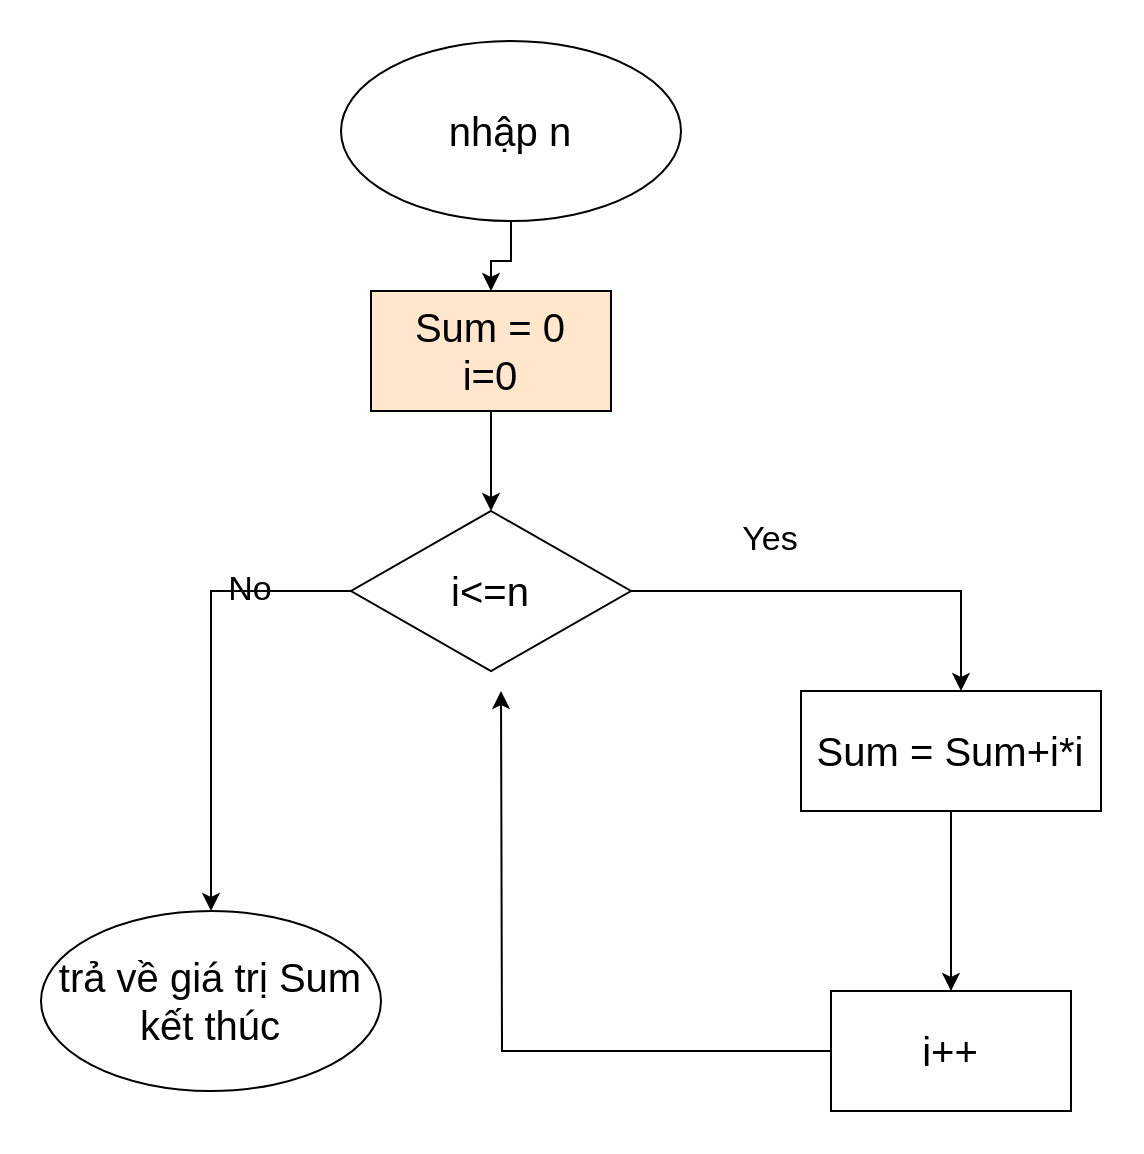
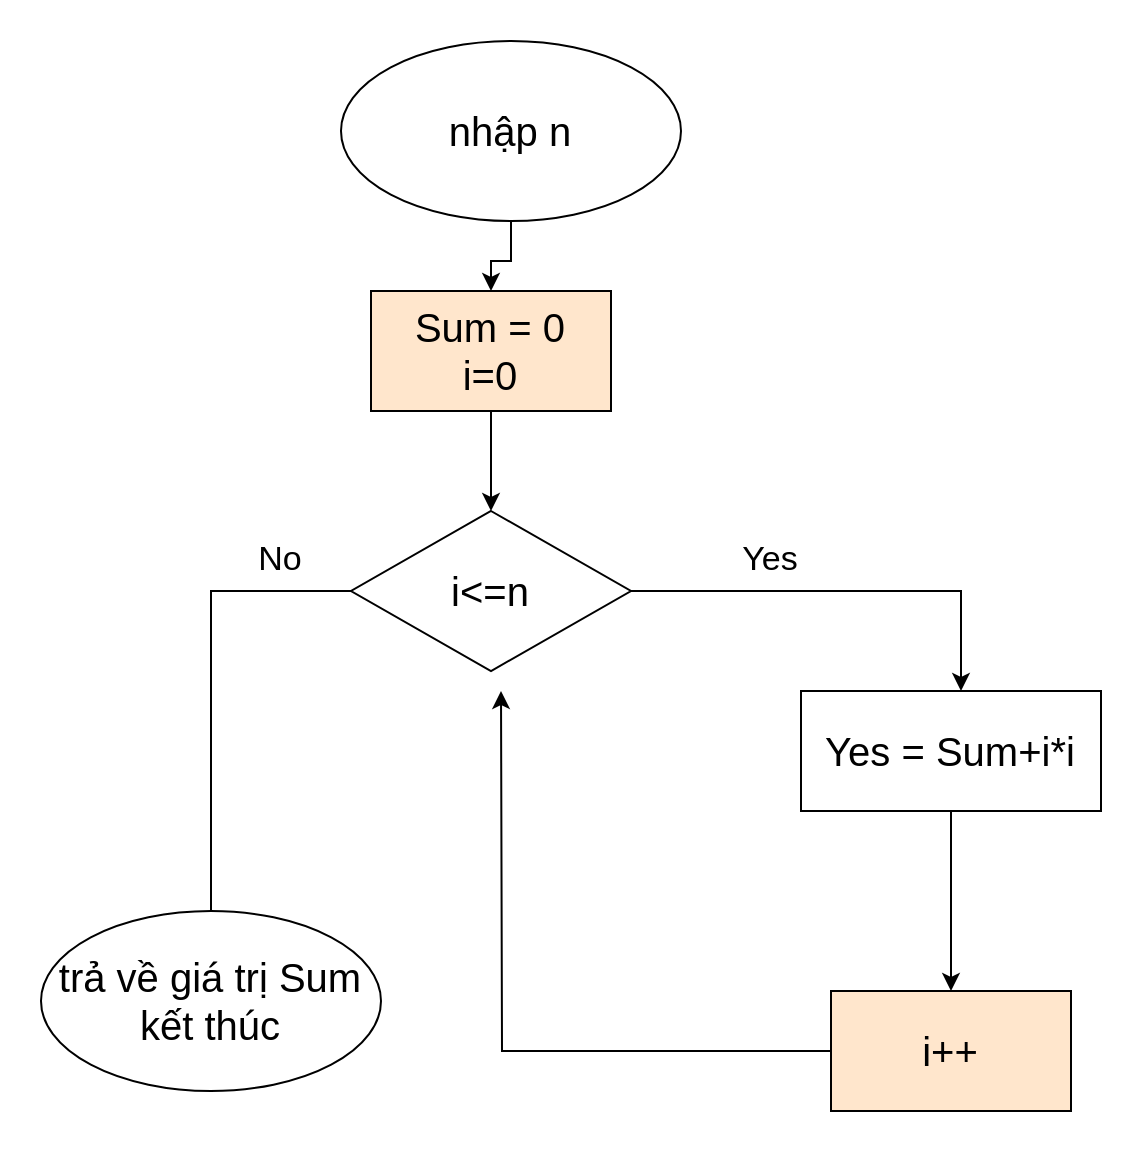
  <mxCell id="0" />
  <mxCell id="1" parent="0" />
  <mxCell id="2" value="" style="edgeStyle=orthogonalEdgeStyle;rounded=0;orthogonalLoop=1;jettySize=auto;html=1;" edge="1" parent="1" source="3" target="5"><mxGeometry relative="1" as="geometry" /></mxCell>
  <mxCell id="3" value="nhập n" style="ellipse;whiteSpace=wrap;html=1;fontSize=20;" vertex="1" parent="1"><mxGeometry x="170" y="20" width="170" height="90" as="geometry" /></mxCell>
  <mxCell id="4" value="" style="edgeStyle=orthogonalEdgeStyle;rounded=0;orthogonalLoop=1;jettySize=auto;html=1;" edge="1" parent="1" source="5" target="8"><mxGeometry relative="1" as="geometry" /></mxCell>
  <mxCell id="5" value="Sum = 0&lt;br&gt;i=0" style="rounded=0;whiteSpace=wrap;html=1;fontSize=20;fillColor=#ffe6cc;" vertex="1" parent="1"><mxGeometry x="185" y="145" width="120" height="60" as="geometry" /></mxCell>
  <mxCell id="6" value="" style="edgeStyle=orthogonalEdgeStyle;rounded=0;orthogonalLoop=1;jettySize=auto;html=1;" edge="1" parent="1" source="8" target="10"><mxGeometry relative="1" as="geometry"><Array as="points"><mxPoint x="480" y="295" /></Array></mxGeometry></mxCell>
- <mxCell id="7" style="edgeStyle=orthogonalEdgeStyle;rounded=0;orthogonalLoop=1;jettySize=auto;html=1;exitX=0;exitY=0.5;exitDx=0;exitDy=0;entryX=0.5;entryY=0;entryDx=0;entryDy=0;" edge="1" parent="1" source="8" target="16"><mxGeometry relative="1" as="geometry" /></mxCell>
+ <mxCell id="7" style="edgeStyle=orthogonalEdgeStyle;rounded=0;orthogonalLoop=1;jettySize=auto;html=1;exitX=0;exitY=0.5;exitDx=0;exitDy=0;entryX=0.5;entryY=0;entryDx=0;entryDy=0;endArrow=none;" edge="1" parent="1" source="8" target="16"><mxGeometry relative="1" as="geometry" /></mxCell>
  <mxCell id="8" value="i&amp;lt;=n" style="rhombus;whiteSpace=wrap;html=1;fontSize=20;" vertex="1" parent="1"><mxGeometry x="175" y="255" width="140" height="80" as="geometry" /></mxCell>
  <mxCell id="9" value="" style="edgeStyle=orthogonalEdgeStyle;rounded=0;orthogonalLoop=1;jettySize=auto;html=1;" edge="1" parent="1" source="10" target="13"><mxGeometry relative="1" as="geometry" /></mxCell>
- <mxCell id="10" value="Sum = Sum+i*i" style="rounded=0;whiteSpace=wrap;html=1;fontSize=20;" vertex="1" parent="1"><mxGeometry x="400" y="345" width="150" height="60" as="geometry" /></mxCell>
+ <mxCell id="10" value="Yes = Sum+i*i" style="rounded=0;whiteSpace=wrap;html=1;fontSize=20;" vertex="1" parent="1"><mxGeometry x="400" y="345" width="150" height="60" as="geometry" /></mxCell>
  <mxCell id="11" style="edgeStyle=orthogonalEdgeStyle;rounded=0;orthogonalLoop=1;jettySize=auto;html=1;exitX=0.75;exitY=1;exitDx=0;exitDy=0;" edge="1" parent="1" source="13"><mxGeometry relative="1" as="geometry"><mxPoint x="500" y="525" as="targetPoint" /></mxGeometry></mxCell>
  <mxCell id="12" style="edgeStyle=orthogonalEdgeStyle;rounded=0;orthogonalLoop=1;jettySize=auto;html=1;exitX=0;exitY=0.5;exitDx=0;exitDy=0;" edge="1" parent="1" source="13"><mxGeometry relative="1" as="geometry"><mxPoint x="250" y="345" as="targetPoint" /></mxGeometry></mxCell>
- <mxCell id="13" value="i++" style="rounded=0;whiteSpace=wrap;html=1;fontSize=20;" vertex="1" parent="1"><mxGeometry x="415" y="495" width="120" height="60" as="geometry" /></mxCell>
- <mxCell id="14" value="&lt;font style=&quot;font-size: 17px;&quot;&gt;Yes&lt;/font&gt;" style="text;html=1;strokeColor=none;fillColor=none;align=center;verticalAlign=middle;whiteSpace=wrap;rounded=0;" vertex="1" parent="1"><mxGeometry x="355" y="255" width="60" height="30" as="geometry" /></mxCell>
- <mxCell id="15" value="&lt;font style=&quot;font-size: 17px;&quot;&gt;No&lt;/font&gt;" style="text;html=1;strokeColor=none;fillColor=none;align=center;verticalAlign=middle;whiteSpace=wrap;rounded=0;" vertex="1" parent="1"><mxGeometry x="95" y="280" width="60" height="30" as="geometry" /></mxCell>
+ <mxCell id="13" value="i++" style="rounded=0;whiteSpace=wrap;html=1;fontSize=20;fillColor=#ffe6cc;" vertex="1" parent="1"><mxGeometry x="415" y="495" width="120" height="60" as="geometry" /></mxCell>
+ <mxCell id="14" value="&lt;font style=&quot;font-size: 17px;&quot;&gt;Yes&lt;/font&gt;" style="text;html=1;strokeColor=none;fillColor=none;align=center;verticalAlign=middle;whiteSpace=wrap;rounded=0;" vertex="1" parent="1"><mxGeometry x="355" y="265" width="60" height="30" as="geometry" /></mxCell>
+ <mxCell id="15" value="&lt;font style=&quot;font-size: 17px;&quot;&gt;No&lt;/font&gt;" style="text;html=1;strokeColor=none;fillColor=none;align=center;verticalAlign=middle;whiteSpace=wrap;rounded=0;" vertex="1" parent="1"><mxGeometry x="110" y="265" width="60" height="30" as="geometry" /></mxCell>
  <mxCell id="16" value="trả về giá trị Sum&lt;br&gt;kết thúc" style="ellipse;whiteSpace=wrap;html=1;fontSize=20;" vertex="1" parent="1"><mxGeometry x="20" y="455" width="170" height="90" as="geometry" /></mxCell>
